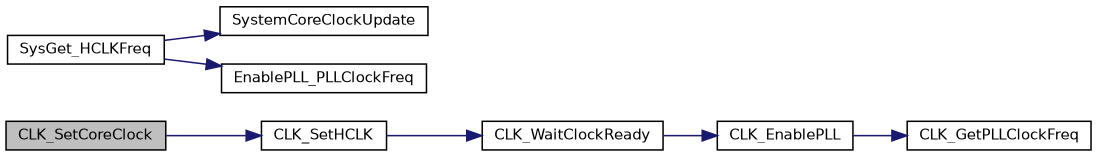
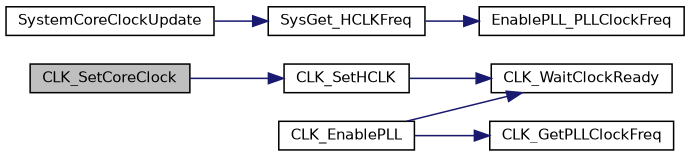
  digraph {
    rankdir=LR
    node [color=black fillcolor=white fontname=Helvetica fontsize=10 shape=record style=filled]
    edge [color=midnightblue fontname=Helvetica fontsize=10 labelfontname=Helvetica labelfontsize=10 style=solid]
    n1 [fillcolor=grey75 fontcolor=black height=0.2 label=CLK_SetCoreClock width=0.4]
    n2 [height=0.2 label=CLK_SetHCLK width=0.4]
    n3 [height=0.2 label=CLK_EnablePLL width=0.4]
    n4 [height=0.2 label=CLK_GetPLLClockFreq width=0.4]
    n5 [height=0.2 label=CLK_WaitClockReady width=0.4]
    n6 [height=0.2 label=SystemCoreClockUpdate width=0.4]
    n7 [height=0.2 label=SysGet_HCLKFreq width=0.4]
    n8 [height=0.2 label=EnablePLL_PLLClockFreq width=0.4]
    n1 -> n2
    n2 -> n5
    n3 -> n4
-   n5 -> n3
-   n7 -> n6
+   n3 -> n5
+   n6 -> n7
    n7 -> n8
  }
